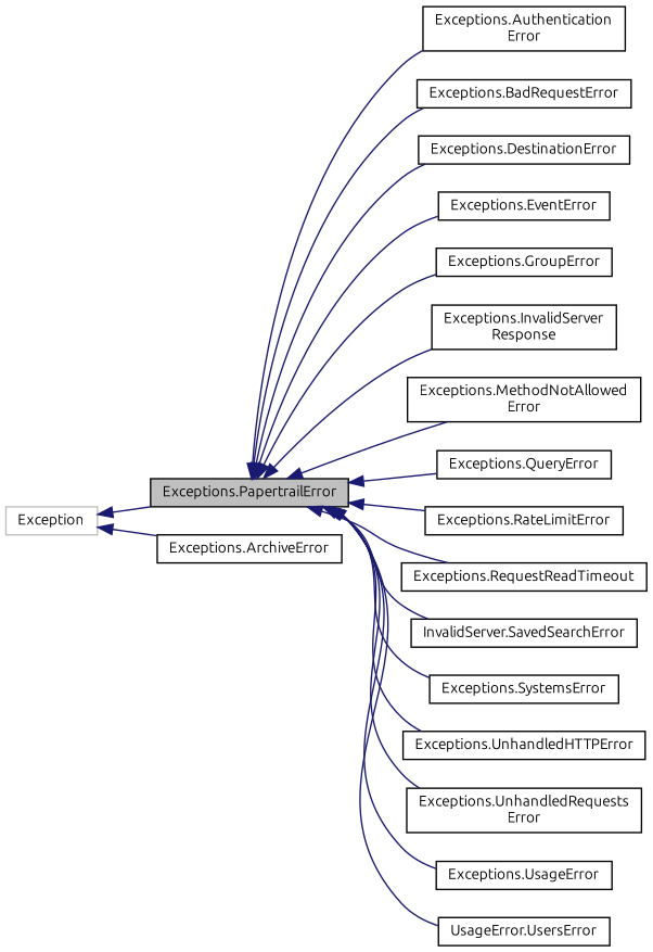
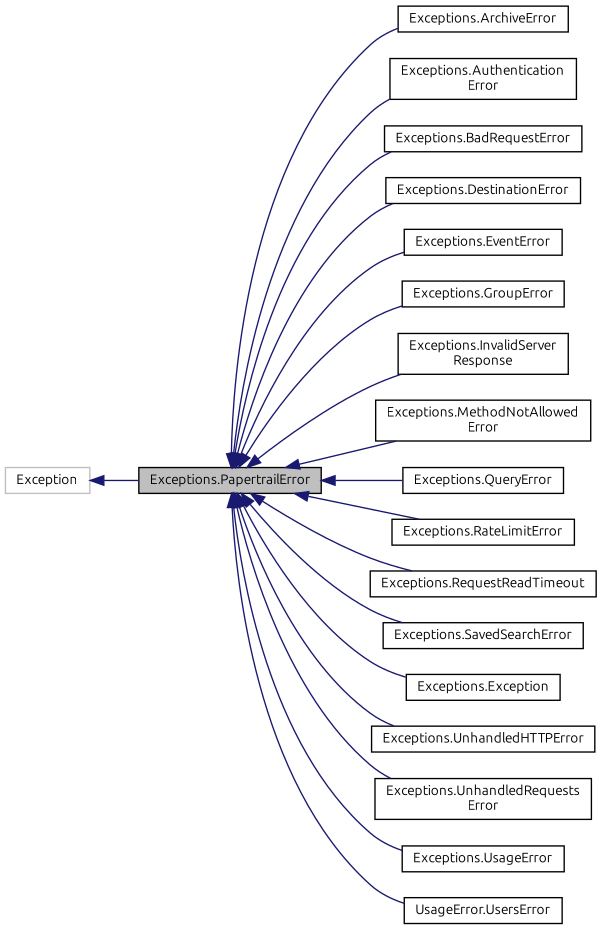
  digraph {
    fontname=Ubuntu
    rankdir=LR
    node [color=black fillcolor=white fontname=Ubuntu fontsize=10 shape=record style=filled]
    edge [color=midnightblue dir=back fontname=Ubuntu fontsize=10 labelfontname=Helvetica labelfontsize=10 style=solid]
    n1 [fillcolor=grey75 fontcolor=black height=0.2 label="Exceptions.PapertrailError" width=0.4]
    n2 [height=0.2 label="Exceptions.ArchiveError" width=0.4]
    n3 [height=0.2 label="Exceptions.Authentication\lError" width=0.4]
    n4 [height=0.2 label="Exceptions.BadRequestError" width=0.4]
    n5 [height=0.2 label="Exceptions.DestinationError" width=0.4]
    n6 [height=0.2 label="Exceptions.EventError" width=0.4]
    n7 [height=0.2 label="Exceptions.GroupError" width=0.4]
    n8 [height=0.2 label="Exceptions.InvalidServer\lResponse" width=0.4]
    n9 [height=0.2 label="Exceptions.MethodNotAllowed\lError" width=0.4]
    n10 [height=0.2 label="Exceptions.QueryError" width=0.4]
    n11 [height=0.2 label="Exceptions.RateLimitError" width=0.4]
    n12 [height=0.2 label="Exceptions.RequestReadTimeout" width=0.4]
-   n13 [height=0.2 label="InvalidServer.SavedSearchError" width=0.4]
-   n14 [height=0.2 label="Exceptions.SystemsError" width=0.4]
+   n13 [height=0.2 label="Exceptions.SavedSearchError" width=0.4]
+   n14 [height=0.2 label="Exceptions.Exception" width=0.4]
    n15 [height=0.2 label="Exceptions.UnhandledHTTPError" width=0.4]
    n16 [height=0.2 label="Exceptions.UnhandledRequests\lError" width=0.4]
    n17 [height=0.2 label="Exceptions.UsageError" width=0.4]
    n18 [height=0.2 label="UsageError.UsersError" width=0.4]
    n19 [color=grey75 height=0.2 label=Exception width=0.4]
-   n19 -> n2
+   n1 -> n2
    n1 -> n3
    n1 -> n4
    n1 -> n5
    n1 -> n6
    n1 -> n7
    n1 -> n8
    n1 -> n9
    n1 -> n10
    n1 -> n11
    n1 -> n12
    n1 -> n13
    n1 -> n14
    n1 -> n15
    n1 -> n16
    n1 -> n17
    n1 -> n18
    n19 -> n1
  }
